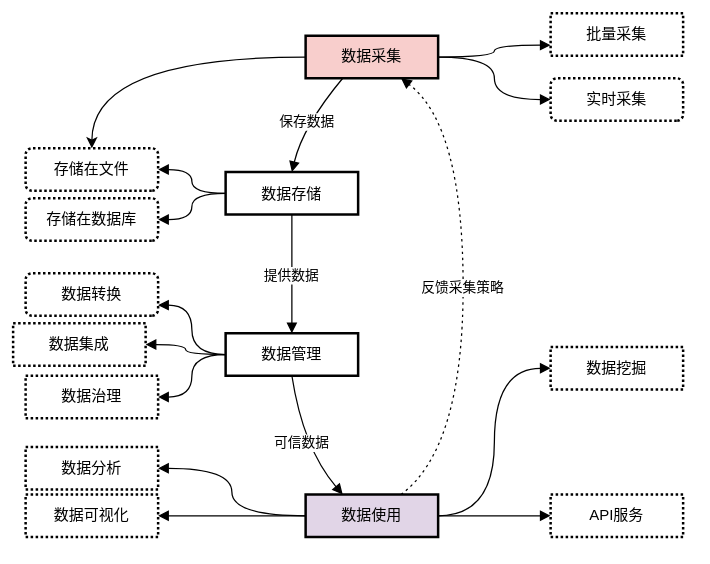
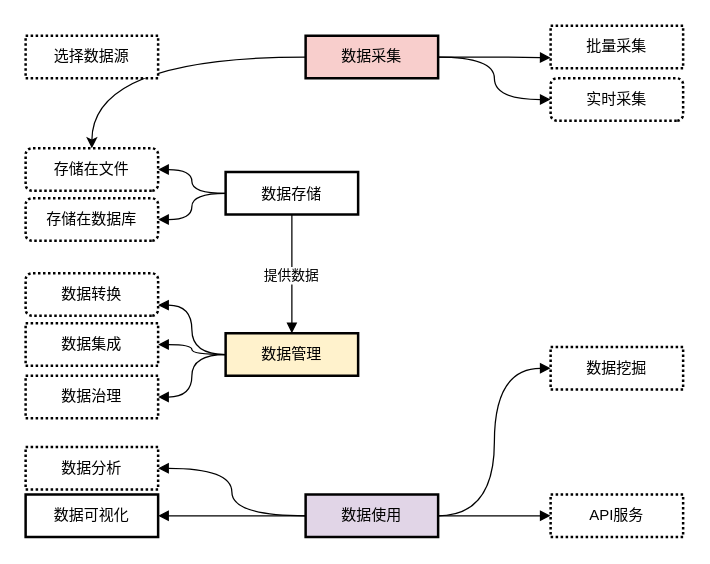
  <mxCell id="0" />
  <mxCell id="1" parent="0" />
  <mxCell id="2" value="" style="edgeStyle=orthogonalEdgeStyle;rounded=0;orthogonalLoop=1;jettySize=auto;html=1;fontFamily=Helvetica;fontSize=12;fontColor=default;curved=1;" parent="1" source="5" target="25" edge="1"><mxGeometry relative="1" as="geometry" /></mxCell>
  <mxCell id="3" style="edgeStyle=orthogonalEdgeStyle;shape=connector;curved=1;rounded=0;orthogonalLoop=1;jettySize=auto;html=1;entryX=0;entryY=0.75;entryDx=0;entryDy=0;strokeColor=default;align=center;verticalAlign=middle;fontFamily=Helvetica;fontSize=11;fontColor=default;labelBackgroundColor=default;startArrow=none;endArrow=block;" edge="1" parent="1" source="5" target="23"><mxGeometry relative="1" as="geometry" /></mxCell>
  <mxCell id="4" style="edgeStyle=orthogonalEdgeStyle;shape=connector;curved=1;rounded=0;orthogonalLoop=1;jettySize=auto;html=1;entryX=0;entryY=0.5;entryDx=0;entryDy=0;strokeColor=default;align=center;verticalAlign=middle;fontFamily=Helvetica;fontSize=11;fontColor=default;labelBackgroundColor=default;startArrow=none;endArrow=block;" edge="1" parent="1" source="5" target="24"><mxGeometry relative="1" as="geometry" /></mxCell>
  <mxCell id="5" value="数据采集" style="whiteSpace=wrap;strokeWidth=2;direction=east;fillColor=#f8cecc;" parent="1" vertex="1"><mxGeometry x="244" y="28" width="106" height="34" as="geometry" /></mxCell>
  <mxCell id="6" style="edgeStyle=orthogonalEdgeStyle;shape=connector;curved=1;rounded=0;orthogonalLoop=1;jettySize=auto;html=1;entryX=1;entryY=0.5;entryDx=0;entryDy=0;strokeColor=default;align=center;verticalAlign=middle;fontFamily=Helvetica;fontSize=11;fontColor=default;labelBackgroundColor=default;startArrow=none;endArrow=block;" edge="1" parent="1" source="8" target="25"><mxGeometry relative="1" as="geometry" /></mxCell>
  <mxCell id="7" style="edgeStyle=orthogonalEdgeStyle;shape=connector;curved=1;rounded=0;orthogonalLoop=1;jettySize=auto;html=1;entryX=1;entryY=0.5;entryDx=0;entryDy=0;strokeColor=default;align=center;verticalAlign=middle;fontFamily=Helvetica;fontSize=11;fontColor=default;labelBackgroundColor=default;startArrow=none;endArrow=block;" edge="1" parent="1" source="8" target="26"><mxGeometry relative="1" as="geometry" /></mxCell>
  <mxCell id="8" value="数据存储" style="rounded=0;arcSize=20;strokeWidth=2;direction=east;" parent="1" vertex="1"><mxGeometry x="180" y="137" width="106" height="34" as="geometry" /></mxCell>
  <mxCell id="9" style="edgeStyle=orthogonalEdgeStyle;shape=connector;curved=1;rounded=0;orthogonalLoop=1;jettySize=auto;html=1;entryX=1;entryY=0.75;entryDx=0;entryDy=0;strokeColor=default;align=center;verticalAlign=middle;fontFamily=Helvetica;fontSize=11;fontColor=default;labelBackgroundColor=default;startArrow=none;endArrow=block;" edge="1" parent="1" source="12" target="27"><mxGeometry relative="1" as="geometry" /></mxCell>
  <mxCell id="10" style="edgeStyle=orthogonalEdgeStyle;shape=connector;curved=1;rounded=0;orthogonalLoop=1;jettySize=auto;html=1;entryX=1;entryY=0.5;entryDx=0;entryDy=0;strokeColor=default;align=center;verticalAlign=middle;fontFamily=Helvetica;fontSize=11;fontColor=default;labelBackgroundColor=default;startArrow=none;endArrow=block;" edge="1" parent="1" source="12" target="28"><mxGeometry relative="1" as="geometry" /></mxCell>
  <mxCell id="11" style="edgeStyle=orthogonalEdgeStyle;shape=connector;curved=1;rounded=0;orthogonalLoop=1;jettySize=auto;html=1;entryX=1;entryY=0.5;entryDx=0;entryDy=0;strokeColor=default;align=center;verticalAlign=middle;fontFamily=Helvetica;fontSize=11;fontColor=default;labelBackgroundColor=default;startArrow=none;endArrow=block;" edge="1" parent="1" source="12" target="29"><mxGeometry relative="1" as="geometry" /></mxCell>
- <mxCell id="12" value="数据管理" style="whiteSpace=wrap;strokeWidth=2;direction=east;" parent="1" vertex="1"><mxGeometry x="180" y="266" width="106" height="34" as="geometry" /></mxCell>
+ <mxCell id="12" value="数据管理" style="whiteSpace=wrap;strokeWidth=2;direction=east;fillColor=#fff2cc;" parent="1" vertex="1"><mxGeometry x="180" y="266" width="106" height="34" as="geometry" /></mxCell>
  <mxCell id="13" style="edgeStyle=orthogonalEdgeStyle;shape=connector;curved=1;rounded=0;orthogonalLoop=1;jettySize=auto;html=1;entryX=1;entryY=0.5;entryDx=0;entryDy=0;strokeColor=default;align=center;verticalAlign=middle;fontFamily=Helvetica;fontSize=11;fontColor=default;labelBackgroundColor=default;startArrow=none;endArrow=block;" edge="1" parent="1" source="17" target="30"><mxGeometry relative="1" as="geometry" /></mxCell>
  <mxCell id="14" style="edgeStyle=orthogonalEdgeStyle;shape=connector;curved=1;rounded=0;orthogonalLoop=1;jettySize=auto;html=1;entryX=1;entryY=0.5;entryDx=0;entryDy=0;strokeColor=default;align=center;verticalAlign=middle;fontFamily=Helvetica;fontSize=11;fontColor=default;labelBackgroundColor=default;startArrow=none;endArrow=block;" edge="1" parent="1" source="17" target="33"><mxGeometry relative="1" as="geometry" /></mxCell>
  <mxCell id="15" style="edgeStyle=orthogonalEdgeStyle;shape=connector;curved=1;rounded=0;orthogonalLoop=1;jettySize=auto;html=1;entryX=0;entryY=0.5;entryDx=0;entryDy=0;strokeColor=default;align=center;verticalAlign=middle;fontFamily=Helvetica;fontSize=11;fontColor=default;labelBackgroundColor=default;startArrow=none;endArrow=block;" edge="1" parent="1" source="17" target="32"><mxGeometry relative="1" as="geometry" /></mxCell>
  <mxCell id="16" style="edgeStyle=orthogonalEdgeStyle;shape=connector;curved=1;rounded=0;orthogonalLoop=1;jettySize=auto;html=1;strokeColor=default;align=center;verticalAlign=middle;fontFamily=Helvetica;fontSize=11;fontColor=default;labelBackgroundColor=default;startArrow=none;endArrow=block;" edge="1" parent="1" source="17" target="31"><mxGeometry relative="1" as="geometry" /></mxCell>
  <mxCell id="17" value="数据使用" style="whiteSpace=wrap;strokeWidth=2;direction=east;fillColor=#e1d5e7;" parent="1" vertex="1"><mxGeometry x="244" y="395" width="106" height="34" as="geometry" /></mxCell>
- <mxCell id="18" value="保存数据" style="curved=1;startArrow=none;endArrow=block;exitX=0.28;exitY=1;entryX=0.5;entryY=0;rounded=0;exitDx=0;exitDy=0;entryDx=0;entryDy=0;" parent="1" source="5" target="8" edge="1"><mxGeometry relative="1" as="geometry"><Array as="points"><mxPoint x="242" y="100" /></Array></mxGeometry></mxCell>
  <mxCell id="19" value="提供数据" style="curved=1;startArrow=none;endArrow=block;exitX=0.5;exitY=1;entryX=0.5;entryY=0;rounded=0;exitDx=0;exitDy=0;entryDx=0;entryDy=0;" parent="1" source="8" target="12" edge="1"><mxGeometry relative="1" as="geometry"><Array as="points" /></mxGeometry></mxCell>
- <mxCell id="20" value="可信数据" style="curved=1;startArrow=none;endArrow=block;exitX=0.5;exitY=1;entryX=0.28;entryY=0;rounded=0;exitDx=0;exitDy=0;entryDx=0;entryDy=0;" parent="1" source="12" target="17" edge="1"><mxGeometry relative="1" as="geometry"><Array as="points"><mxPoint x="242" y="358" /></Array></mxGeometry></mxCell>
- <mxCell id="21" value="反馈采集策略" style="curved=1;dashed=1;dashPattern=2 3;startArrow=none;endArrow=block;exitX=0.72;exitY=0;entryX=0.72;entryY=1;rounded=0;exitDx=0;exitDy=0;entryDx=0;entryDy=0;" parent="1" source="17" target="5" edge="1"><mxGeometry relative="1" as="geometry"><Array as="points"><mxPoint x="370" y="358" /><mxPoint x="370" y="100" /></Array></mxGeometry></mxCell>
- <mxCell id="23" value="批量采集" style="whiteSpace=wrap;html=1;strokeWidth=2;strokeColor=default;align=center;verticalAlign=middle;fontFamily=Helvetica;fontSize=12;fontColor=default;fillColor=default;flipV=1;flipH=1;dashed=1;dashPattern=1 1;" parent="1" vertex="1"><mxGeometry x="440" y="10" width="106" height="34" as="geometry" /></mxCell>
+ <mxCell id="22" value="选择数据源" style="whiteSpace=wrap;html=1;strokeWidth=2;strokeColor=default;align=center;verticalAlign=middle;fontFamily=Helvetica;fontSize=12;fontColor=default;fillColor=default;flipV=1;flipH=1;dashed=1;dashPattern=1 1;" parent="1" vertex="1"><mxGeometry x="20" y="28" width="106" height="34" as="geometry" /></mxCell>
+ <mxCell id="23" value="批量采集" style="whiteSpace=wrap;html=1;strokeWidth=2;strokeColor=default;align=center;verticalAlign=middle;fontFamily=Helvetica;fontSize=12;fontColor=default;fillColor=default;flipV=1;flipH=1;dashed=1;dashPattern=1 1;" parent="1" vertex="1"><mxGeometry x="440" y="20" width="106" height="34" as="geometry" /></mxCell>
  <mxCell id="24" value="实时采集" style="whiteSpace=wrap;html=1;strokeWidth=2;strokeColor=default;align=center;verticalAlign=middle;fontFamily=Helvetica;fontSize=12;fontColor=default;fillColor=default;flipV=1;flipH=1;dashed=1;dashPattern=1 1;rounded=1;" parent="1" vertex="1"><mxGeometry x="440" y="62" width="106" height="34" as="geometry" /></mxCell>
  <mxCell id="25" value="存储在文件" style="whiteSpace=wrap;html=1;strokeWidth=2;strokeColor=default;align=center;verticalAlign=middle;fontFamily=Helvetica;fontSize=12;fontColor=default;fillColor=default;flipV=1;flipH=1;dashed=1;dashPattern=1 1;rounded=1;" vertex="1" parent="1"><mxGeometry x="20" y="118" width="106" height="34" as="geometry" /></mxCell>
  <mxCell id="26" value="存储在数据库" style="whiteSpace=wrap;html=1;strokeWidth=2;strokeColor=default;align=center;verticalAlign=middle;fontFamily=Helvetica;fontSize=12;fontColor=default;fillColor=default;flipV=1;flipH=1;dashed=1;dashPattern=1 1;rounded=1;" vertex="1" parent="1"><mxGeometry x="20" y="158" width="106" height="34" as="geometry" /></mxCell>
  <mxCell id="27" value="数据转换" style="whiteSpace=wrap;html=1;strokeWidth=2;strokeColor=default;align=center;verticalAlign=middle;fontFamily=Helvetica;fontSize=12;fontColor=default;fillColor=default;flipV=1;flipH=1;dashed=1;dashPattern=1 1;rounded=1;" vertex="1" parent="1"><mxGeometry x="20" y="218" width="106" height="34" as="geometry" /></mxCell>
- <mxCell id="28" value="数据集成" style="whiteSpace=wrap;html=1;strokeWidth=2;strokeColor=default;align=center;verticalAlign=middle;fontFamily=Helvetica;fontSize=12;fontColor=default;fillColor=default;flipV=1;flipH=1;dashed=1;dashPattern=1 1;" vertex="1" parent="1"><mxGeometry x="10" y="258" width="106" height="34" as="geometry" /></mxCell>
+ <mxCell id="28" value="数据集成" style="whiteSpace=wrap;html=1;strokeWidth=2;strokeColor=default;align=center;verticalAlign=middle;fontFamily=Helvetica;fontSize=12;fontColor=default;fillColor=default;flipV=1;flipH=1;dashed=1;dashPattern=1 1;" vertex="1" parent="1"><mxGeometry x="20" y="258" width="106" height="34" as="geometry" /></mxCell>
  <mxCell id="29" value="数据治理" style="whiteSpace=wrap;html=1;strokeWidth=2;strokeColor=default;align=center;verticalAlign=middle;fontFamily=Helvetica;fontSize=12;fontColor=default;fillColor=default;flipV=1;flipH=1;dashed=1;dashPattern=1 1;" vertex="1" parent="1"><mxGeometry x="20" y="300" width="106" height="34" as="geometry" /></mxCell>
  <mxCell id="30" value="数据分析" style="whiteSpace=wrap;html=1;strokeWidth=2;strokeColor=default;align=center;verticalAlign=middle;fontFamily=Helvetica;fontSize=12;fontColor=default;fillColor=default;flipV=1;flipH=1;dashed=1;dashPattern=1 1;" vertex="1" parent="1"><mxGeometry x="20" y="357" width="106" height="34" as="geometry" /></mxCell>
  <mxCell id="31" value="API服务" style="whiteSpace=wrap;html=1;strokeWidth=2;strokeColor=default;align=center;verticalAlign=middle;fontFamily=Helvetica;fontSize=12;fontColor=default;fillColor=default;flipV=1;flipH=1;dashed=1;dashPattern=1 1;" vertex="1" parent="1"><mxGeometry x="440" y="395" width="106" height="34" as="geometry" /></mxCell>
  <mxCell id="32" value="数据挖掘" style="whiteSpace=wrap;html=1;strokeWidth=2;strokeColor=default;align=center;verticalAlign=middle;fontFamily=Helvetica;fontSize=12;fontColor=default;fillColor=default;flipV=1;flipH=1;dashed=1;dashPattern=1 1;" vertex="1" parent="1"><mxGeometry x="440" y="277" width="106" height="34" as="geometry" /></mxCell>
- <mxCell id="33" value="数据可视化" style="whiteSpace=wrap;html=1;strokeWidth=2;strokeColor=default;align=center;verticalAlign=middle;fontFamily=Helvetica;fontSize=12;fontColor=default;fillColor=default;flipV=1;flipH=1;dashed=1;dashPattern=1 1;" vertex="1" parent="1"><mxGeometry x="20" y="395" width="106" height="34" as="geometry" /></mxCell>
+ <mxCell id="33" value="数据可视化" style="whiteSpace=wrap;html=1;strokeWidth=2;strokeColor=default;align=center;verticalAlign=middle;fontFamily=Helvetica;fontSize=12;fontColor=default;fillColor=default;flipV=1;flipH=1;dashed=0;dashPattern=1 1;" vertex="1" parent="1"><mxGeometry x="20" y="395" width="106" height="34" as="geometry" /></mxCell>
